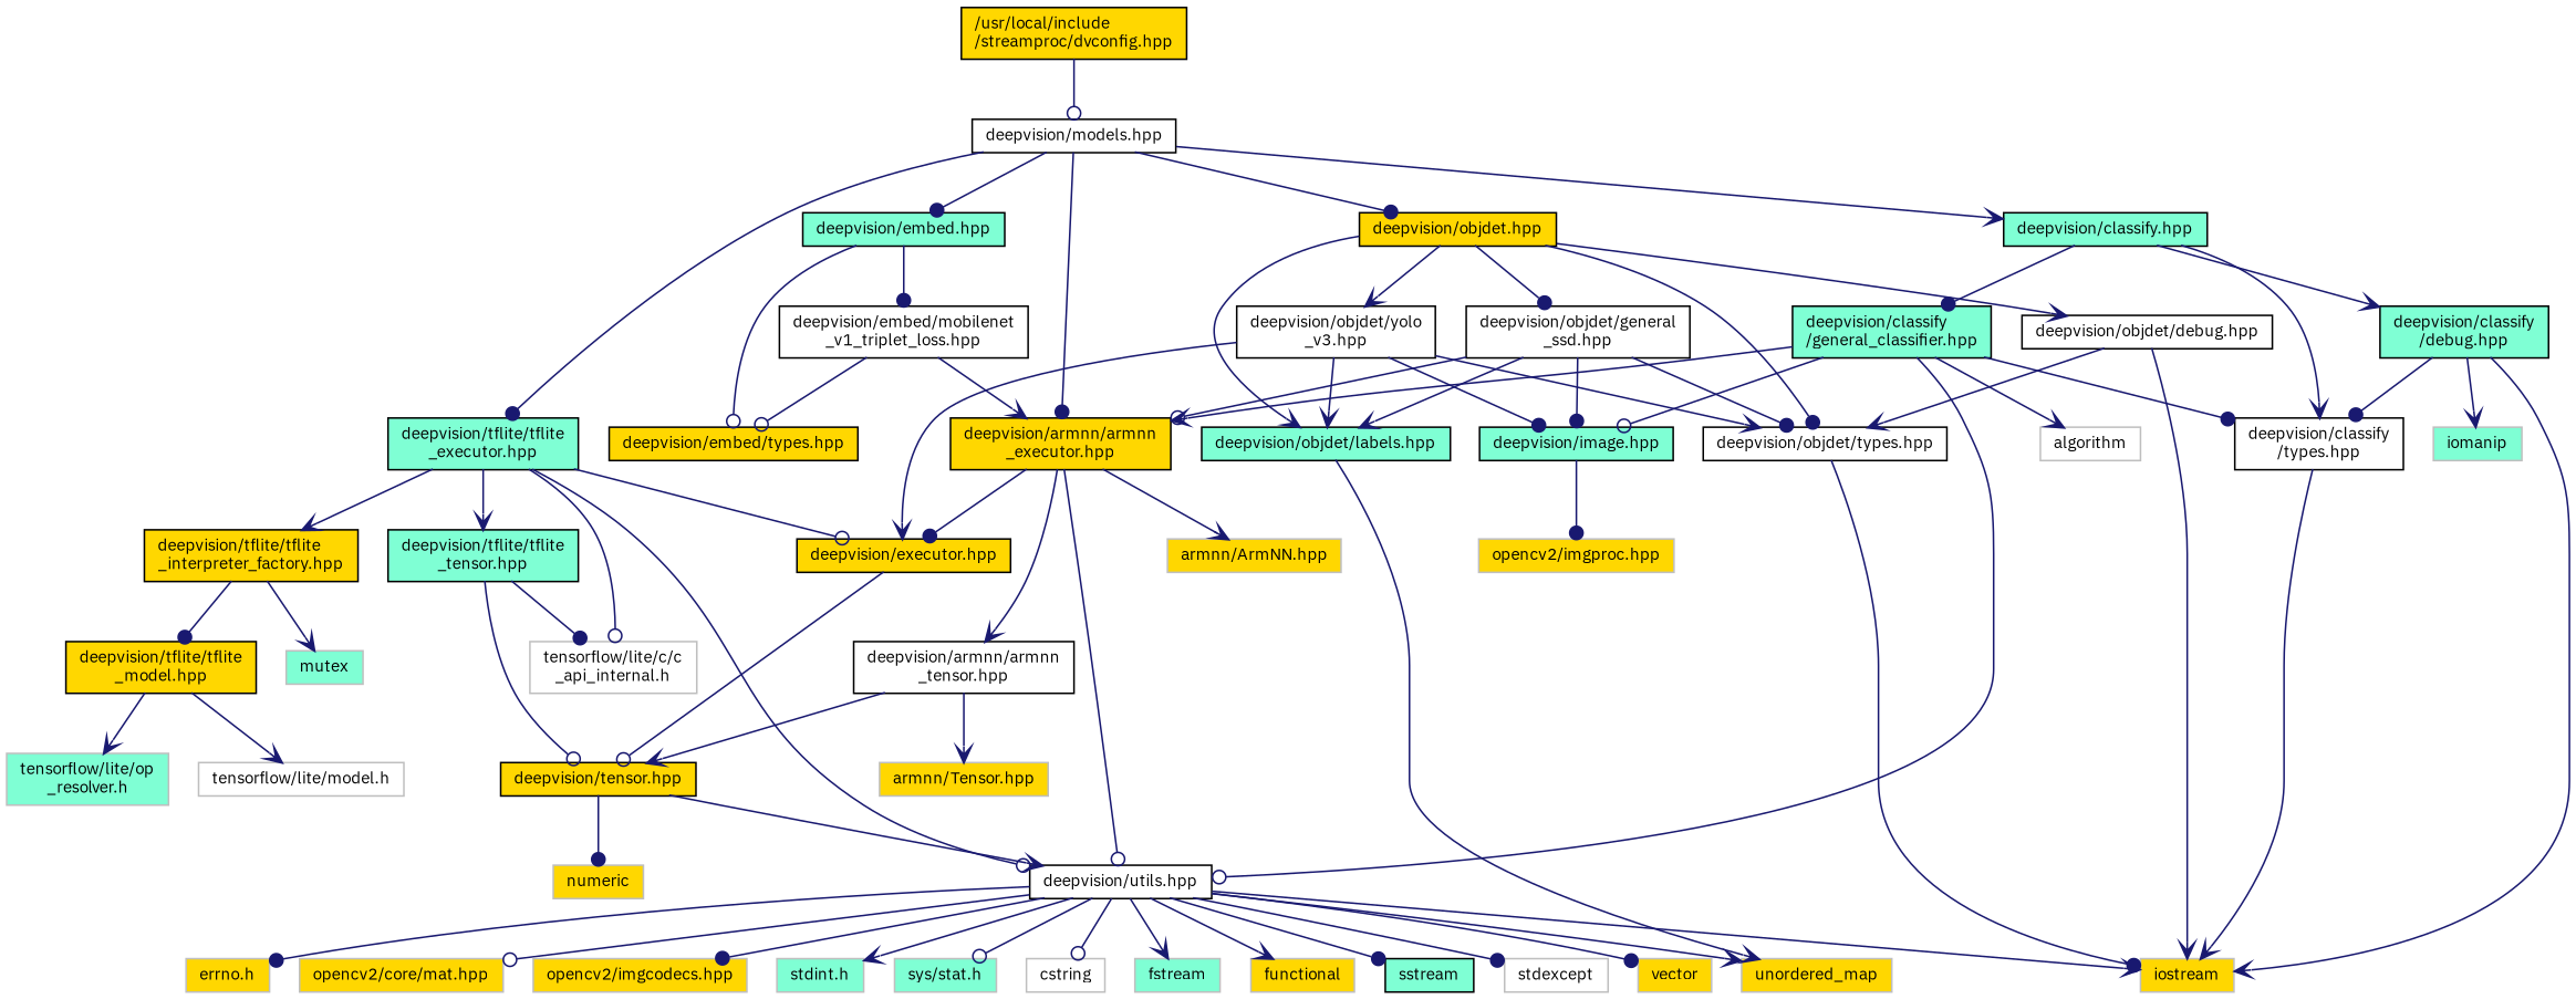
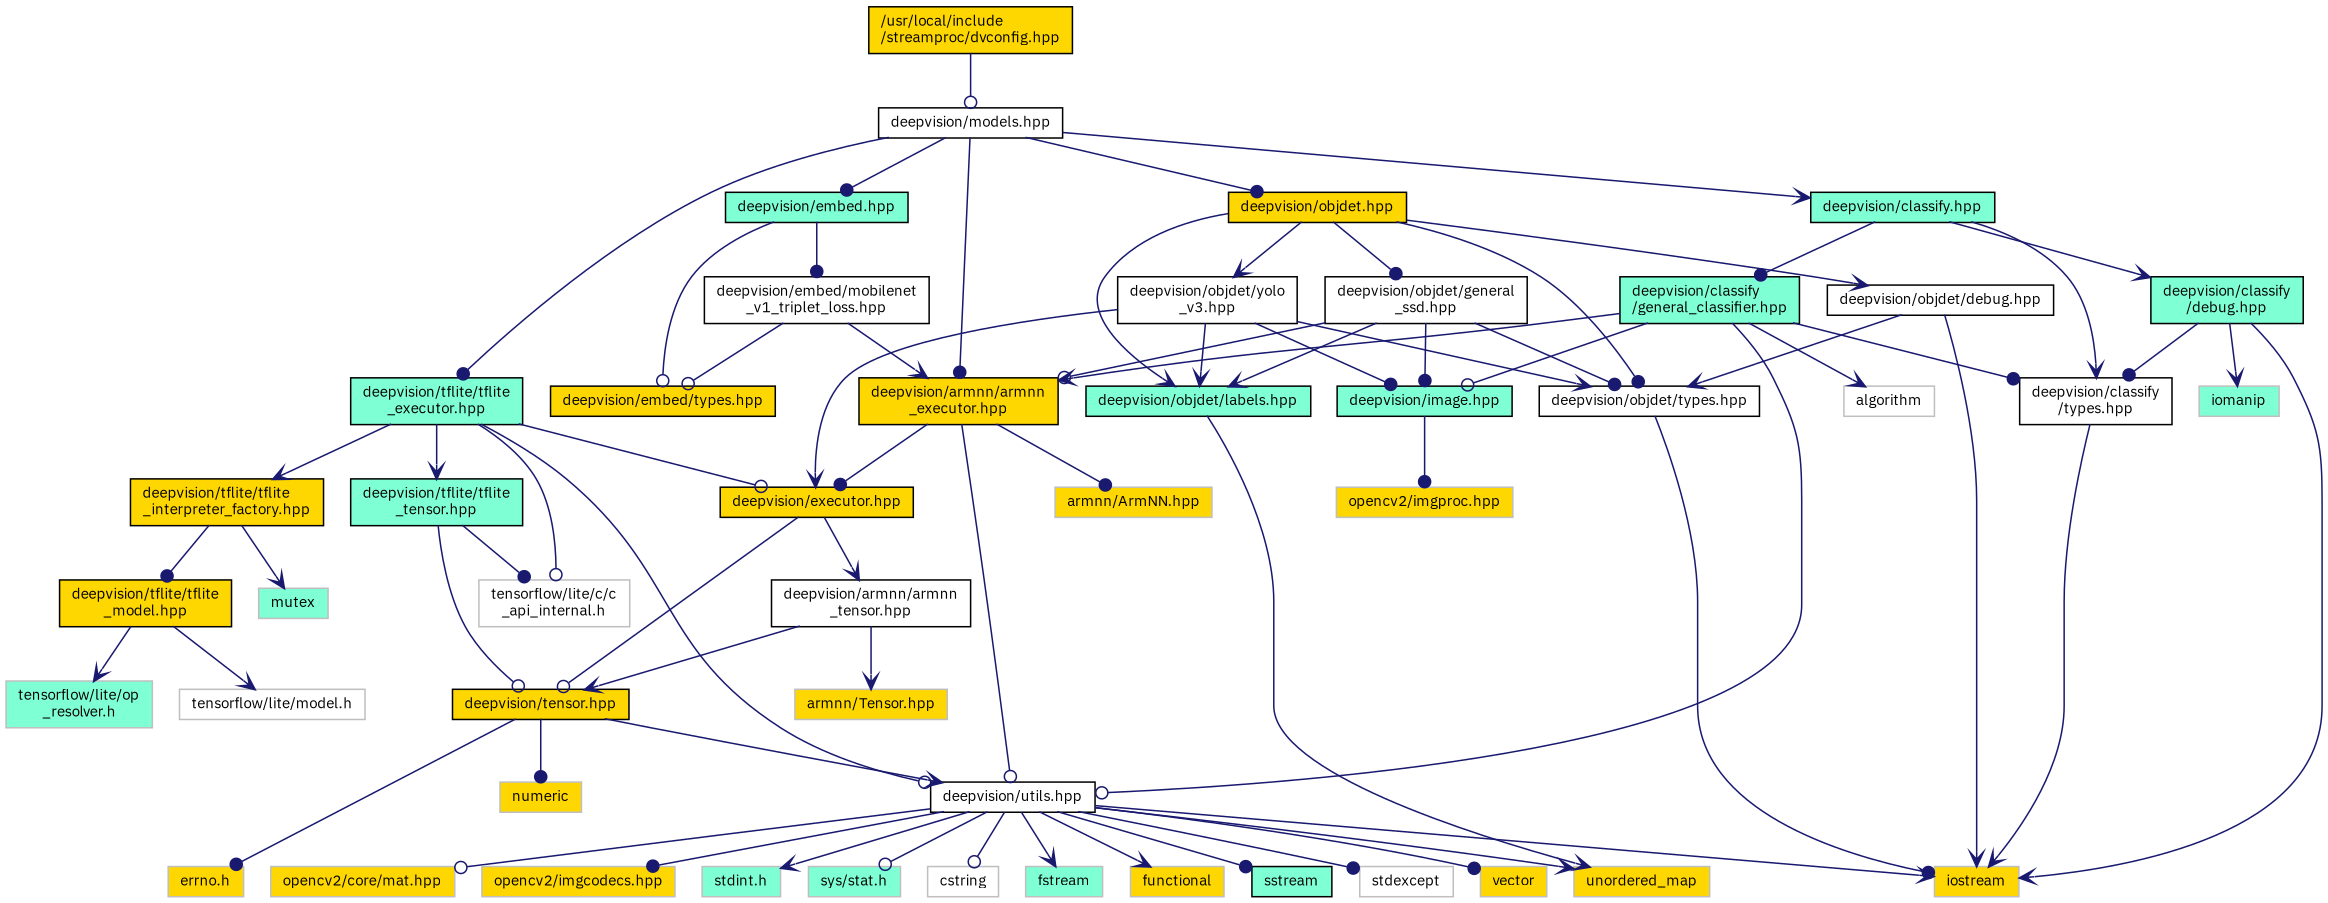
  digraph {
    fontname="IBM Plex Sans"
    node [color=black fillcolor=gold fontname="IBM Plex Sans" fontsize=10 shape=record style=filled]
    edge [arrowhead=vee color=midnightblue fontname="IBM Plex Sans" fontsize=10 labelfontname=Helvetica labelfontsize=10 style=solid]
    n1 [fontcolor=black height=0.2 label="/usr/local/include\l/streamproc/dvconfig.hpp" width=0.4]
    n2 [fillcolor=white height=0.2 label="deepvision/models.hpp" width=0.4]
    n3 [fillcolor=aquamarine height=0.2 label="deepvision/embed.hpp" width=0.4]
    n4 [height=0.2 label="deepvision/armnn/armnn\l_executor.hpp" width=0.4]
    n5 [height=0.2 label="deepvision/objdet.hpp" width=0.4]
    n6 [fillcolor=aquamarine height=0.2 label="deepvision/classify.hpp" width=0.4]
    n7 [fillcolor=aquamarine height=0.2 label="deepvision/tflite/tflite\l_executor.hpp" width=0.4]
    n8 [fillcolor=white height=0.2 label="deepvision/embed/mobilenet\l_v1_triplet_loss.hpp" width=0.4]
    n9 [height=0.2 label="deepvision/embed/types.hpp" width=0.4]
    n10 [fillcolor=white height=0.2 label="deepvision/armnn/armnn\l_tensor.hpp" width=0.4]
    n11 [fillcolor=white height=0.2 label="deepvision/utils.hpp" width=0.4]
    n12 [height=0.2 label="deepvision/executor.hpp" width=0.4]
    n13 [color=grey75 height=0.2 label="armnn/ArmNN.hpp" width=0.4]
    n14 [fillcolor=white height=0.2 label="deepvision/objdet/general\l_ssd.hpp" width=0.4]
    n15 [fillcolor=aquamarine height=0.2 label="deepvision/objdet/labels.hpp" width=0.4]
    n16 [fillcolor=white height=0.2 label="deepvision/objdet/types.hpp" width=0.4]
    n17 [fillcolor=white height=0.2 label="deepvision/objdet/yolo\l_v3.hpp" width=0.4]
    n18 [fillcolor=white height=0.2 label="deepvision/objdet/debug.hpp" width=0.4]
    n19 [fillcolor=aquamarine height=0.2 label="deepvision/classify\l/general_classifier.hpp" width=0.4]
    n20 [fillcolor=white height=0.2 label="deepvision/classify\l/types.hpp" width=0.4]
    n21 [fillcolor=aquamarine height=0.2 label="deepvision/classify\l/debug.hpp" width=0.4]
    n22 [color=grey75 fillcolor=white height=0.2 label="tensorflow/lite/c/c\l_api_internal.h" width=0.4]
    n23 [height=0.2 label="deepvision/tflite/tflite\l_interpreter_factory.hpp" width=0.4]
    n24 [fillcolor=aquamarine height=0.2 label="deepvision/tflite/tflite\l_tensor.hpp" width=0.4]
    n25 [height=0.2 label="deepvision/tensor.hpp" width=0.4]
    n26 [color=grey75 height=0.2 label="armnn/Tensor.hpp" width=0.4]
    n27 [color=grey75 height=0.2 label="errno.h" width=0.4]
    n28 [color=grey75 fillcolor=aquamarine height=0.2 label="stdint.h" width=0.4]
    n29 [color=grey75 fillcolor=aquamarine height=0.2 label="sys/stat.h" width=0.4]
    n30 [color=grey75 fillcolor=white height=0.2 label=cstring width=0.4]
    n31 [color=grey75 fillcolor=aquamarine height=0.2 label=fstream width=0.4]
    n32 [color=grey75 height=0.2 label=functional width=0.4]
    n33 [color=grey75 height=0.2 label=iostream width=0.4]
    n34 [fillcolor=aquamarine height=0.2 label=sstream width=0.4]
    n35 [color=grey75 fillcolor=white height=0.2 label=stdexcept width=0.4]
    n36 [color=grey75 height=0.2 label=unordered_map width=0.4]
    n37 [color=grey75 height=0.2 label=vector width=0.4]
    n38 [color=grey75 height=0.2 label="opencv2/core/mat.hpp" width=0.4]
    n39 [color=grey75 height=0.2 label="opencv2/imgcodecs.hpp" width=0.4]
    n40 [color=grey75 height=0.2 label=numeric width=0.4]
    n41 [fillcolor=aquamarine height=0.2 label="deepvision/image.hpp" width=0.4]
    n42 [color=grey75 height=0.2 label="opencv2/imgproc.hpp" width=0.4]
    n43 [color=grey75 fillcolor=white height=0.2 label=algorithm width=0.4]
    n44 [color=grey75 fillcolor=aquamarine height=0.2 label=iomanip width=0.4]
    n45 [height=0.2 label="deepvision/tflite/tflite\l_model.hpp" width=0.4]
    n46 [color=grey75 fillcolor=aquamarine height=0.2 label=mutex width=0.4]
    n47 [color=grey75 fillcolor=white height=0.2 label="tensorflow/lite/model.h" width=0.4]
    n48 [color=grey75 fillcolor=aquamarine height=0.2 label="tensorflow/lite/op\l_resolver.h" width=0.4]
    n1 -> n2 [arrowhead=odot]
    n2 -> n3 [arrowhead=dot]
    n2 -> n4 [arrowhead=dot]
    n2 -> n5 [arrowhead=dot]
    n2 -> n6
    n2 -> n7 [arrowhead=dot]
    n3 -> n8 [arrowhead=dot]
    n3 -> n9 [arrowhead=odot]
-   n4 -> n10
+   n12 -> n10
    n4 -> n11 [arrowhead=odot]
    n4 -> n12 [arrowhead=dot]
-   n4 -> n13
+   n4 -> n13 [arrowhead=dot]
    n5 -> n14 [arrowhead=dot]
    n5 -> n15
    n5 -> n16 [arrowhead=dot]
    n5 -> n17
    n5 -> n18
    n6 -> n19 [arrowhead=dot]
    n6 -> n20
    n6 -> n21
    n7 -> n11 [arrowhead=odot]
    n7 -> n12 [arrowhead=odot]
    n7 -> n22 [arrowhead=odot]
    n7 -> n23
    n7 -> n24
    n8 -> n4
    n8 -> n9 [arrowhead=odot]
    n10 -> n25
    n10 -> n26
-   n11 -> n27 [arrowhead=dot]
+   n25 -> n27 [arrowhead=dot]
    n11 -> n28
    n11 -> n29 [arrowhead=odot]
    n11 -> n30 [arrowhead=odot]
    n11 -> n31
    n11 -> n32
    n11 -> n33
    n11 -> n34 [arrowhead=dot]
    n11 -> n35 [arrowhead=dot]
    n11 -> n36
    n11 -> n37 [arrowhead=dot]
    n11 -> n38 [arrowhead=odot]
    n11 -> n39 [arrowhead=dot]
    n12 -> n25 [arrowhead=odot]
    n14 -> n4 [arrowhead=odot]
    n14 -> n15
    n14 -> n16 [arrowhead=dot]
    n14 -> n41 [arrowhead=dot]
    n15 -> n36
    n16 -> n33 [arrowhead=dot]
    n17 -> n12
    n17 -> n15
    n17 -> n16
    n17 -> n41 [arrowhead=dot]
    n18 -> n16
    n18 -> n33
    n19 -> n4
    n19 -> n11 [arrowhead=odot]
    n19 -> n20 [arrowhead=dot]
    n19 -> n41 [arrowhead=odot]
    n19 -> n43
    n20 -> n33
    n21 -> n20 [arrowhead=dot]
    n21 -> n33
    n21 -> n44
    n23 -> n45 [arrowhead=dot]
    n23 -> n46
    n24 -> n22 [arrowhead=dot]
    n24 -> n25 [arrowhead=odot]
    n25 -> n11
    n25 -> n40 [arrowhead=dot]
    n41 -> n42 [arrowhead=dot]
    n45 -> n47
    n45 -> n48
  }
